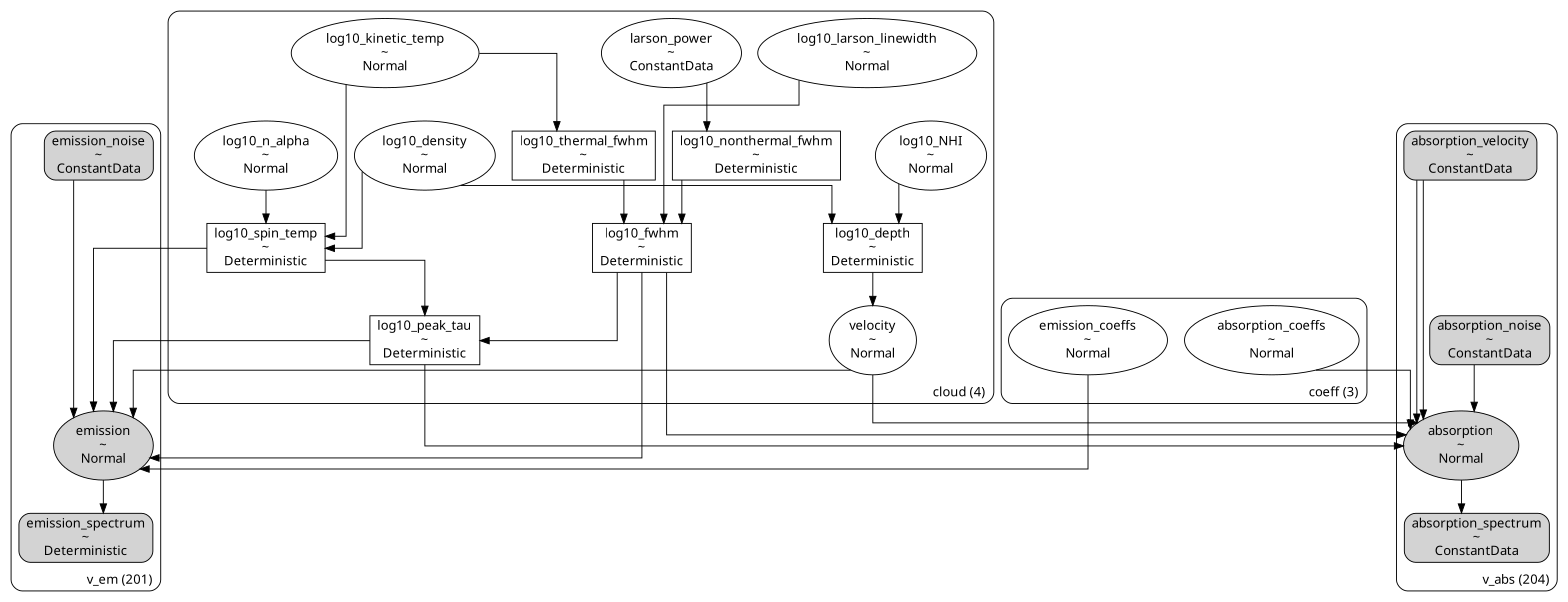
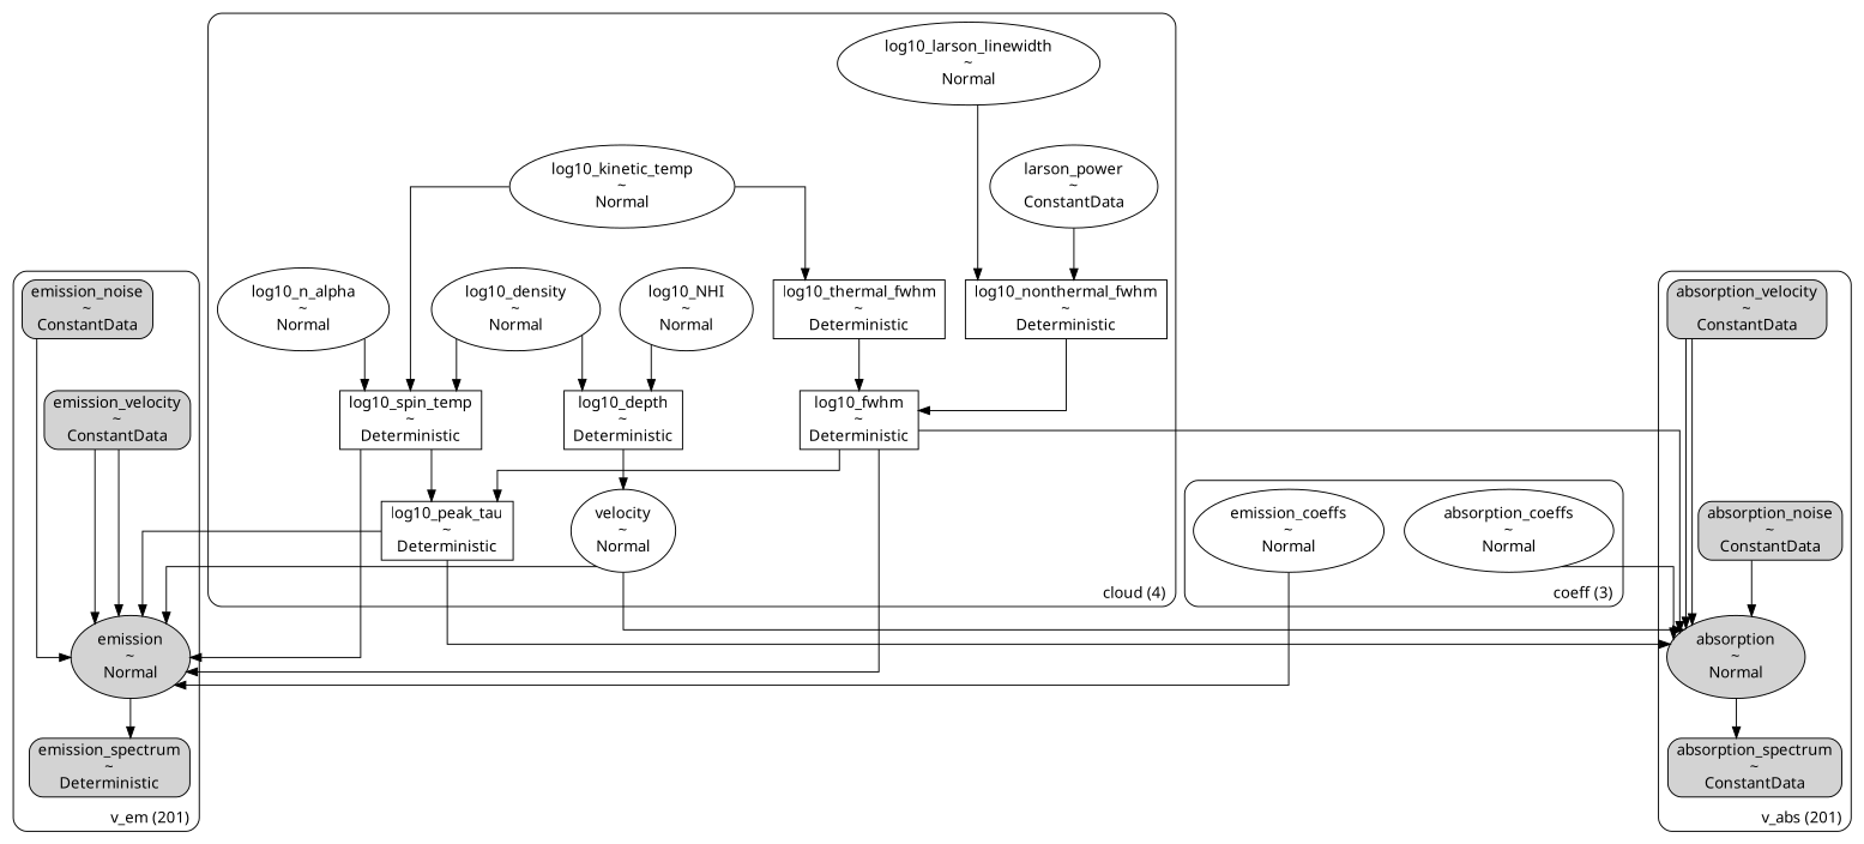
  digraph {
    fontname="Noto Sans"
    newrank=false
    rankdir=TB
    splines=ortho
    node [fontname="Noto Sans" shape=box]
    edge [fontname="Noto Sans"]
    n1 [label="emission_spectrum\n~\nDeterministic" style="rounded, filled"]
+   n2 [label="emission_velocity\n~\nConstantData" style="rounded, filled"]
    n3 [label="emission\n~\nNormal" shape=ellipse style=filled]
    n4 [label="emission_noise\n~\nConstantData" style="rounded, filled"]
    n5 [label="absorption\n~\nNormal" shape=ellipse style=filled]
    n6 [label="absorption_noise\n~\nConstantData" style="rounded, filled"]
    n7 [label="absorption_spectrum\n~\nConstantData" style="rounded, filled"]
    n8 [label="absorption_velocity\n~\nConstantData" style="rounded, filled"]
    n9 [label="emission_coeffs\n~\nNormal" shape=ellipse]
    n10 [label="absorption_coeffs\n~\nNormal" shape=ellipse]
    n11 [label="log10_fwhm\n~\nDeterministic"]
    n12 [label="log10_depth\n~\nDeterministic"]
    n13 [label="log10_spin_temp\n~\nDeterministic"]
    n14 [label="log10_nonthermal_fwhm\n~\nDeterministic"]
    n15 [label="larson_power\n~\nConstantData" shape=ellipse]
    n16 [label="log10_NHI\n~\nNormal" shape=ellipse]
    n17 [label="log10_kinetic_temp\n~\nNormal" shape=ellipse]
    n18 [label="log10_density\n~\nNormal" shape=ellipse]
    n19 [label="velocity\n~\nNormal" shape=ellipse]
    n20 [label="log10_peak_tau\n~\nDeterministic"]
    n21 [label="log10_n_alpha\n~\nNormal" shape=ellipse]
    n22 [label="log10_thermal_fwhm\n~\nDeterministic"]
    n23 [label="log10_larson_linewidth\n~\nNormal" shape=ellipse]
    subgraph cluster_1 {
      label="v_em (201)"
      labeljust=r
      labelloc=b
      style=rounded
      n1
+     n2
      n3
      n4
    }
    subgraph cluster_2 {
-     label="v_abs (204)"
+     label="v_abs (201)"
      labeljust=r
      labelloc=b
      style=rounded
      n5
      n6
      n7
      n8
    }
    subgraph cluster_3 {
      label="coeff (3)"
      labeljust=r
      labelloc=b
      style=rounded
      n9
      n10
    }
    subgraph cluster_4 {
      label="cloud (4)"
      labeljust=r
      labelloc=b
      style=rounded
      n11
      n12
      n13
      n14
      n15
      n16
      n17
      n18
      n19
      n20
      n21
      n22
      n23
    }
+   n2 -> n3 [minlen=1]
+   n2 -> n3 [minlen=2]
    n3 -> n1 [minlen=1]
    n4 -> n3 [minlen=3]
    n5 -> n7 [minlen=1]
    n6 -> n5 [minlen=1]
    n8 -> n5 [minlen=2]
    n8 -> n5 [minlen=3]
    n9 -> n3 [minlen=1]
    n10 -> n5 [minlen=1]
    n11 -> n3
    n11 -> n5
    n11 -> n20
    n12 -> n19
    n13 -> n3
    n13 -> n20
    n14 -> n11
    n15 -> n14 [minlen=1]
    n16 -> n12
    n17 -> n13
    n17 -> n22
    n18 -> n12
    n18 -> n13
    n19 -> n3
    n19 -> n5
    n20 -> n3
    n20 -> n5
    n21 -> n13 [minlen=1]
    n22 -> n11
-   n23 -> n11 [minlen=2]
+   n23 -> n14 [minlen=2]
  }
